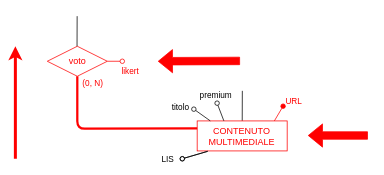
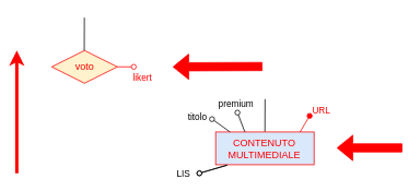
  <mxCell id="0" />
  <mxCell id="1" parent="0" />
  <mxCell id="2" value="" style="edgeStyle=none;html=1;endArrow=none;endFill=0;" parent="1" target="3" edge="1"><mxGeometry x="-0.478" y="20" relative="1" as="geometry"><mxPoint as="offset" /><mxPoint x="322.608" y="120.451" as="sourcePoint" /></mxGeometry></mxCell>
- <mxCell id="3" value="&lt;font color=&quot;#ff0000&quot;&gt;CONTENUTO&lt;br&gt;MULTIMEDIALE&lt;/font&gt;" style="rounded=0;whiteSpace=wrap;html=1;strokeColor=#FF0000;" parent="1" vertex="1"><mxGeometry x="262.39" y="160.57" width="120" height="40" as="geometry" /></mxCell>
+ <mxCell id="3" value="&lt;font color=&quot;#ff0000&quot;&gt;CONTENUTO&lt;br&gt;MULTIMEDIALE&lt;/font&gt;" style="rounded=0;whiteSpace=wrap;html=1;strokeColor=#FF0000;fillColor=#dae8fc;" parent="1" vertex="1"><mxGeometry x="262.39" y="160.57" width="120" height="40" as="geometry" /></mxCell>
  <mxCell id="4" value="" style="endArrow=oval;html=1;fillStyle=auto;strokeWidth=1;startSize=6;endSize=6;fillColor=#000000;startArrow=none;startFill=0;endFill=0;exitX=0.117;exitY=1.013;exitDx=0;exitDy=0;exitPerimeter=0;" parent="1" source="3" edge="1"><mxGeometry width="50" height="50" relative="1" as="geometry"><mxPoint x="280.098" y="231.57" as="sourcePoint" /><mxPoint x="242.58" y="211" as="targetPoint" /></mxGeometry></mxCell>
  <mxCell id="5" value="LIS" style="edgeLabel;html=1;align=center;verticalAlign=middle;resizable=0;points=[];" parent="4" vertex="1" connectable="0"><mxGeometry x="0.479" y="1" relative="1" as="geometry"><mxPoint x="-29" y="2" as="offset" /></mxGeometry></mxCell>
- <mxCell id="6" style="edgeStyle=none;jumpStyle=arc;html=1;exitX=0.5;exitY=1;exitDx=0;exitDy=0;entryX=0;entryY=0.25;entryDx=0;entryDy=0;endArrow=none;endFill=0;strokeColor=#FF0000;strokeWidth=3;" parent="1" source="8" target="3" edge="1"><mxGeometry relative="1" as="geometry"><Array as="points"><mxPoint x="102.58" y="171" /></Array></mxGeometry></mxCell>
- <mxCell id="7" value="&lt;font color=&quot;#ff0000&quot;&gt;(0, N)&lt;/font&gt;" style="edgeLabel;html=1;align=center;verticalAlign=middle;resizable=0;points=[];strokeColor=#FF0000;" parent="6" vertex="1" connectable="0"><mxGeometry x="-0.9" relative="1" as="geometry"><mxPoint x="20" y="-2" as="offset" /></mxGeometry></mxCell>
- <mxCell id="8" value="&lt;font color=&quot;#ff0000&quot;&gt;voto&lt;/font&gt;" style="rhombus;whiteSpace=wrap;html=1;strokeColor=#FF0000;" parent="1" vertex="1"><mxGeometry x="62.57" y="61" width="80" height="40" as="geometry" /></mxCell>
+ <mxCell id="8" value="&lt;font color=&quot;#ff0000&quot;&gt;voto&lt;/font&gt;" style="rhombus;whiteSpace=wrap;html=1;strokeColor=#FF0000;fillColor=#fff2cc;" parent="1" vertex="1"><mxGeometry x="62.57" y="61" width="80" height="40" as="geometry" /></mxCell>
  <mxCell id="9" value="" style="endArrow=oval;html=1;fillStyle=auto;strokeWidth=1;startSize=6;endSize=6;fillColor=#000000;startArrow=none;startFill=0;endFill=0;strokeColor=#FF0000;" parent="1" source="8" edge="1"><mxGeometry width="50" height="50" relative="1" as="geometry"><mxPoint x="232.57" y="289.163" as="sourcePoint" /><mxPoint x="162.58" y="81" as="targetPoint" /></mxGeometry></mxCell>
  <mxCell id="10" value="&lt;font color=&quot;#ff0000&quot;&gt;likert&lt;/font&gt;" style="edgeLabel;html=1;align=center;verticalAlign=middle;resizable=0;points=[];strokeColor=#FF0000;" parent="9" vertex="1" connectable="0"><mxGeometry x="0.479" y="1" relative="1" as="geometry"><mxPoint x="15" y="13" as="offset" /></mxGeometry></mxCell>
  <mxCell id="11" value="" style="edgeStyle=none;html=1;endArrow=none;endFill=0;" parent="1" edge="1"><mxGeometry x="-0.478" y="20" relative="1" as="geometry"><mxPoint as="offset" /><mxPoint x="102.368" y="20.881" as="sourcePoint" /><mxPoint x="102.222" y="61" as="targetPoint" /></mxGeometry></mxCell>
  <mxCell id="12" value="" style="endArrow=oval;html=1;fillStyle=auto;strokeWidth=1;startSize=6;endSize=6;fillColor=#000000;startArrow=none;startFill=0;endFill=0;exitX=0.117;exitY=1.013;exitDx=0;exitDy=0;exitPerimeter=0;" parent="1" edge="1"><mxGeometry width="50" height="50" relative="1" as="geometry"><mxPoint x="276.43" y="201.09" as="sourcePoint" /><mxPoint x="242.58" y="211" as="targetPoint" /></mxGeometry></mxCell>
  <mxCell id="13" value="LIS" style="edgeLabel;html=1;align=center;verticalAlign=middle;resizable=0;points=[];" parent="12" vertex="1" connectable="0"><mxGeometry x="0.479" y="1" relative="1" as="geometry"><mxPoint x="-29" y="2" as="offset" /></mxGeometry></mxCell>
  <mxCell id="14" value="" style="endArrow=classic;html=1;strokeColor=#FF0000;fontColor=#FF0000;fillColor=#FF0000;strokeWidth=4;" parent="1" edge="1"><mxGeometry width="50" height="50" relative="1" as="geometry"><mxPoint x="20" y="211" as="sourcePoint" /><mxPoint x="20" y="61" as="targetPoint" /></mxGeometry></mxCell>
  <mxCell id="15" value="" style="shape=flexArrow;endArrow=classic;html=1;strokeColor=#FF0000;fontColor=#FF0000;fillColor=#FF0000;" parent="1" edge="1"><mxGeometry width="50" height="50" relative="1" as="geometry"><mxPoint x="319.48" y="80.58" as="sourcePoint" /><mxPoint x="210" y="81" as="targetPoint" /></mxGeometry></mxCell>
  <mxCell id="16" value="" style="shape=flexArrow;endArrow=classic;html=1;strokeColor=#FF0000;fontColor=#FF0000;fillColor=#FF0000;" parent="1" edge="1"><mxGeometry width="50" height="50" relative="1" as="geometry"><mxPoint x="490" y="180" as="sourcePoint" /><mxPoint x="410" y="180" as="targetPoint" /></mxGeometry></mxCell>
  <mxCell id="17" value="" style="endArrow=oval;html=1;fillStyle=auto;strokeWidth=1;startSize=6;endSize=6;fillColor=#000000;startArrow=none;startFill=0;endFill=0;exitX=0.109;exitY=0.001;exitDx=0;exitDy=0;exitPerimeter=0;" edge="1" parent="1"><mxGeometry width="50" height="50" relative="1" as="geometry"><mxPoint x="279.86" y="160.49" as="sourcePoint" /><mxPoint x="257.97" y="144.88" as="targetPoint" /></mxGeometry></mxCell>
  <mxCell id="18" value="titolo" style="edgeLabel;html=1;align=center;verticalAlign=middle;resizable=0;points=[];" vertex="1" connectable="0" parent="17"><mxGeometry x="0.479" y="1" relative="1" as="geometry"><mxPoint x="-23" y="-8" as="offset" /></mxGeometry></mxCell>
  <mxCell id="19" style="edgeStyle=none;shape=connector;rounded=1;fillStyle=auto;html=1;labelBackgroundColor=default;strokeColor=default;strokeWidth=1;fontFamily=Helvetica;fontSize=11;fontColor=default;endArrow=none;endFill=0;startSize=6;endSize=6;fillColor=#000000;startArrow=oval;startFill=0;" edge="1" parent="1"><mxGeometry relative="1" as="geometry"><mxPoint x="297.973" y="160.45" as="targetPoint" /><mxPoint x="288.97" y="136.88" as="sourcePoint" /></mxGeometry></mxCell>
  <mxCell id="20" value="premium" style="edgeLabel;html=1;align=center;verticalAlign=middle;resizable=0;points=[];fontSize=11;fontFamily=Helvetica;fontColor=default;" vertex="1" connectable="0" parent="19"><mxGeometry x="-0.257" y="1" relative="1" as="geometry"><mxPoint x="-7" y="-19" as="offset" /></mxGeometry></mxCell>
  <mxCell id="21" value="&lt;font color=&quot;#ff0000&quot; style=&quot;font-size: 11px;&quot;&gt;URL&lt;/font&gt;" style="text;html=1;align=center;verticalAlign=middle;resizable=0;points=[];autosize=1;strokeColor=none;fillColor=none;" vertex="1" parent="1"><mxGeometry x="366.36" y="119.37" width="50" height="30" as="geometry" /></mxCell>
  <mxCell id="22" value="" style="endArrow=oval;html=1;fillStyle=auto;strokeWidth=1;startSize=6;endSize=6;fillColor=#000000;startArrow=none;startFill=0;endFill=1;exitX=0.821;exitY=0.003;exitDx=0;exitDy=0;exitPerimeter=0;strokeColor=#FF0000;" edge="1" parent="1"><mxGeometry width="50" height="50" relative="1" as="geometry"><mxPoint x="365.3" y="160.57" as="sourcePoint" /><mxPoint x="376.97" y="140.88" as="targetPoint" /></mxGeometry></mxCell>
